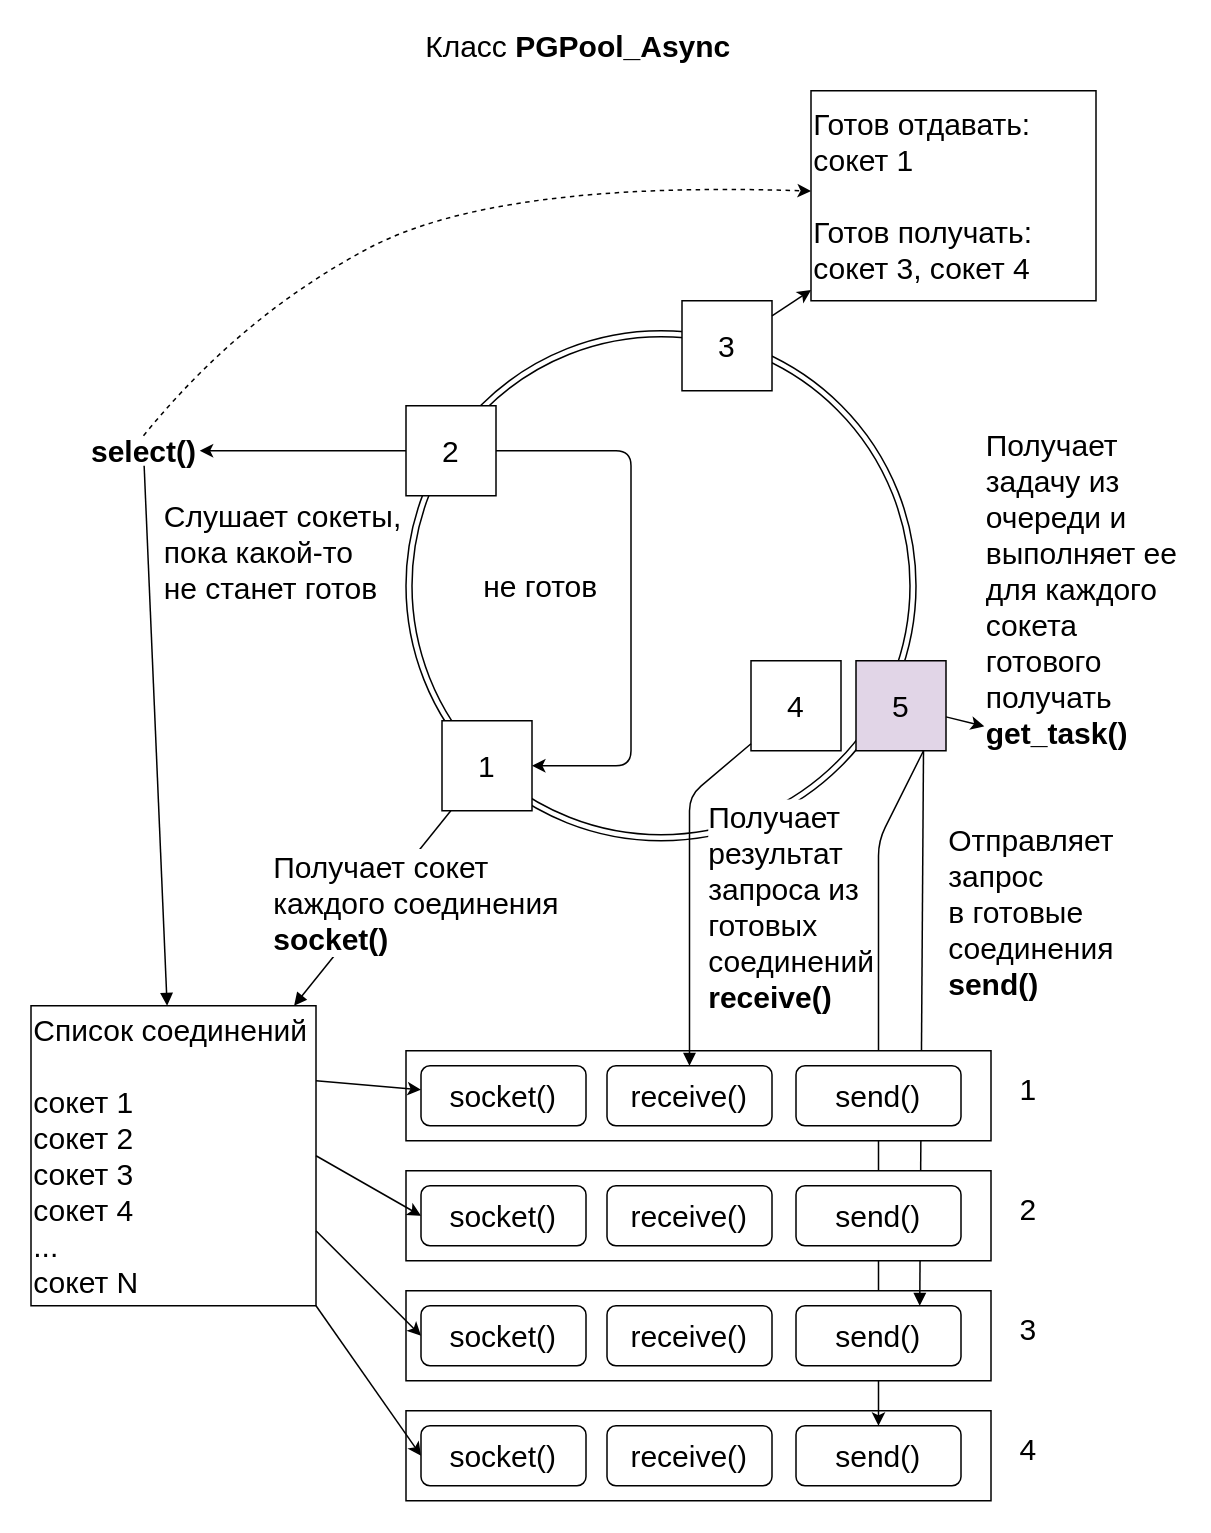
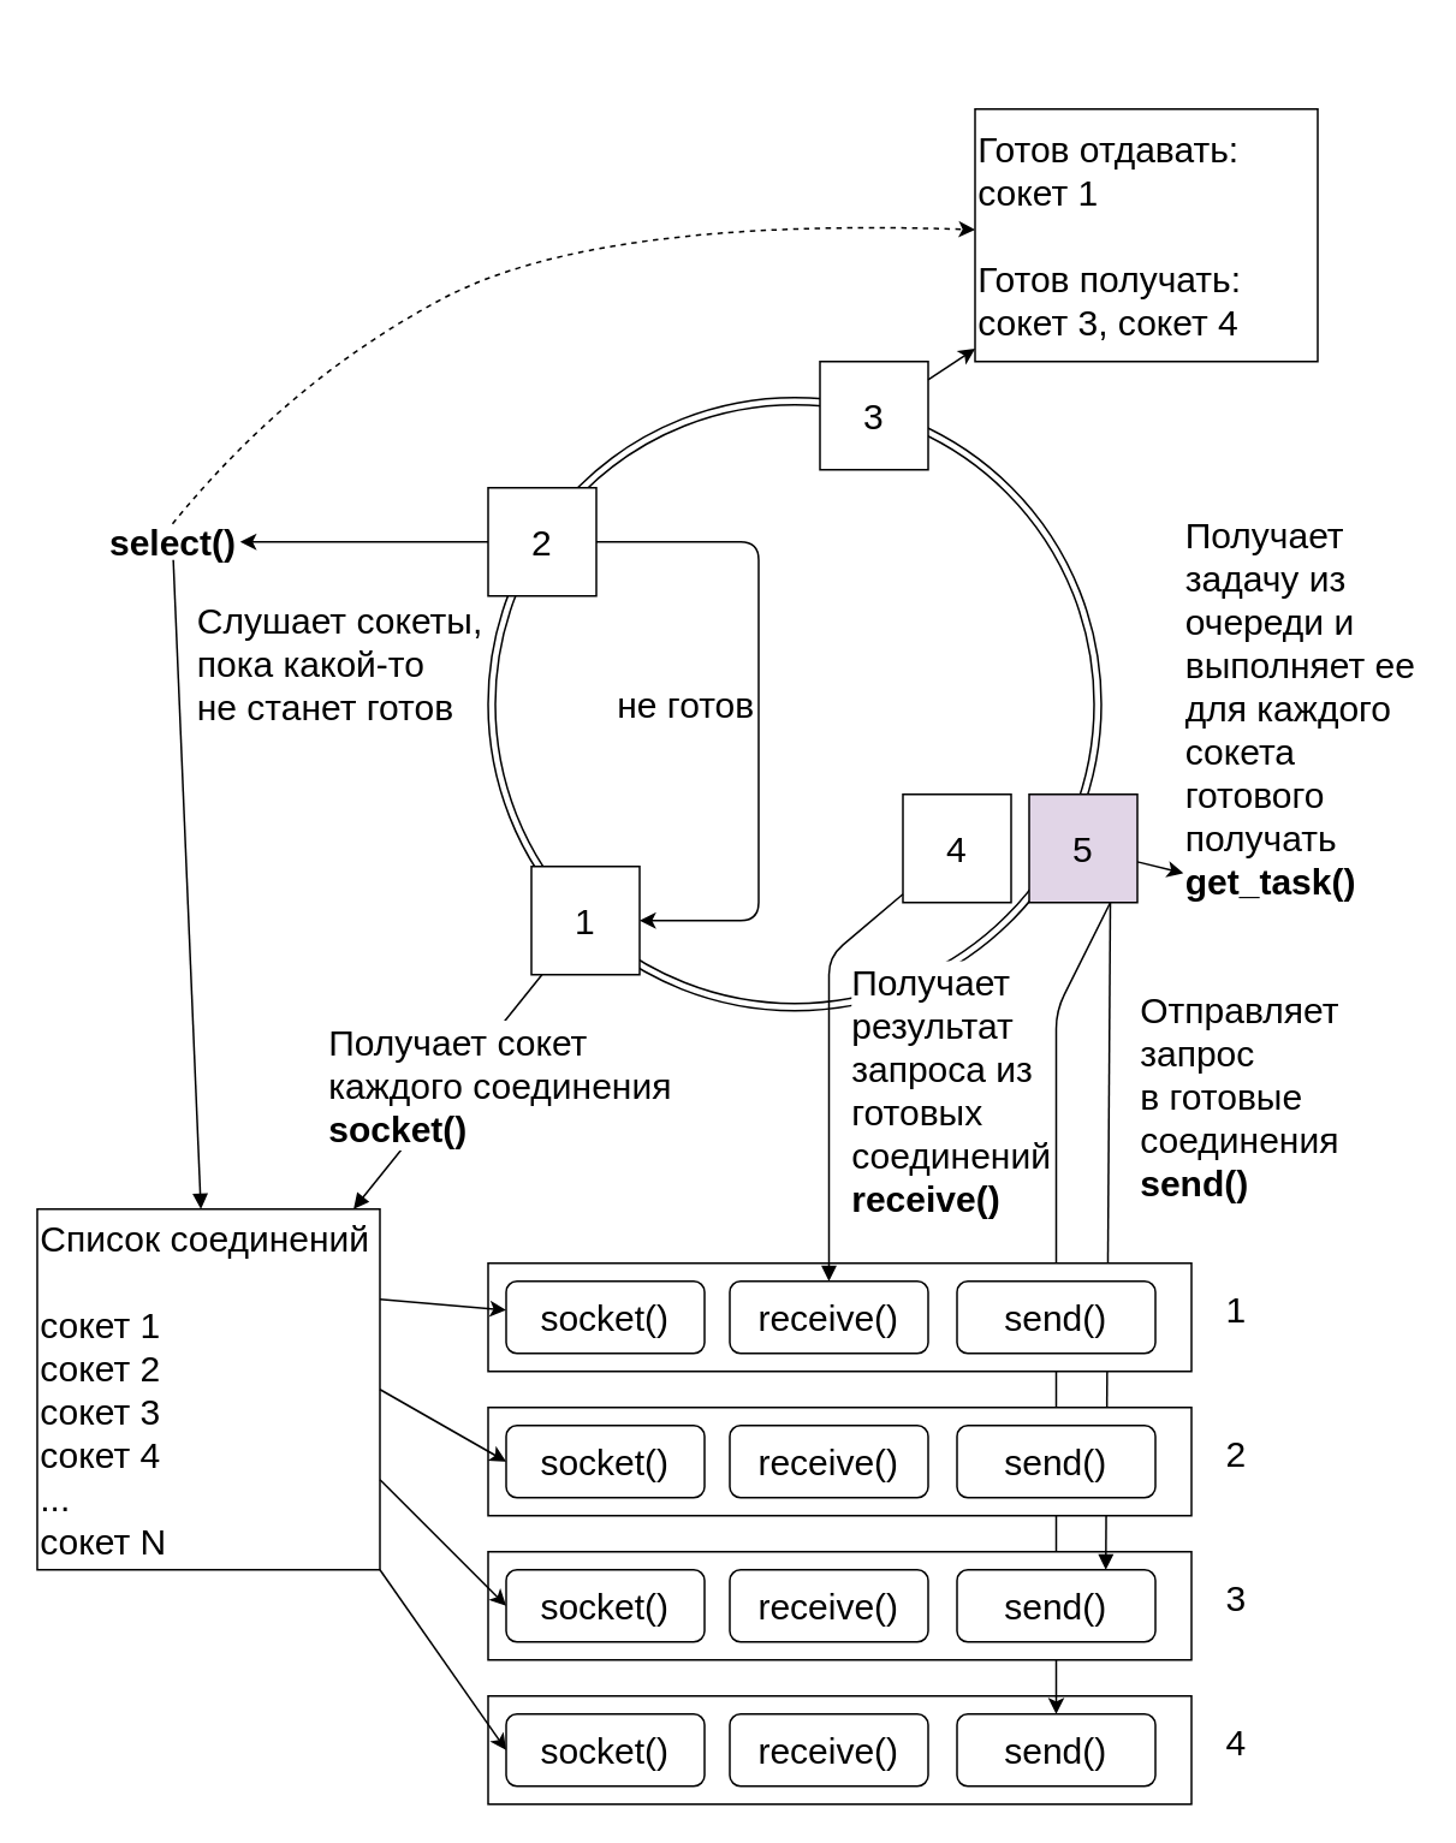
  <mxCell id="0" />
  <mxCell id="1" parent="0" />
  <mxCell id="2" value="" style="rounded=0;whiteSpace=wrap;html=1;fontSize=20;" vertex="1" parent="1"><mxGeometry x="270" y="940" width="390" height="60" as="geometry" /></mxCell>
  <mxCell id="3" value="" style="endArrow=classic;html=1;strokeWidth=1;fontSize=20;exitX=0.75;exitY=1;exitDx=0;exitDy=0;entryX=0.5;entryY=0;entryDx=0;entryDy=0;" edge="1" parent="1" source="26" target="37"><mxGeometry width="50" height="50" relative="1" as="geometry"><mxPoint x="-220" y="1010" as="sourcePoint" /><mxPoint x="-170" y="960" as="targetPoint" /><Array as="points"><mxPoint x="585" y="560" /></Array></mxGeometry></mxCell>
  <mxCell id="4" value="" style="rounded=0;whiteSpace=wrap;html=1;fontSize=20;" vertex="1" parent="1"><mxGeometry x="270" y="860" width="390" height="60" as="geometry" /></mxCell>
  <mxCell id="5" value="&lt;span&gt;Отправляет&lt;br&gt;запрос&lt;br&gt;&lt;div&gt;&lt;span&gt;в готовые&amp;nbsp;&lt;/span&gt;&lt;/div&gt;&lt;div&gt;&lt;span&gt;соединения&lt;/span&gt;&lt;/div&gt;&lt;div&gt;&lt;span&gt;&lt;b&gt;send()&lt;/b&gt;&lt;/span&gt;&lt;/div&gt;&lt;/span&gt;" style="html=1;verticalAlign=bottom;endArrow=block;strokeWidth=1;fontSize=20;align=left;entryX=0.75;entryY=0;entryDx=0;entryDy=0;exitX=0.75;exitY=1;exitDx=0;exitDy=0;" edge="1" parent="1" source="26" target="34"><mxGeometry x="-0.082" y="16" width="80" relative="1" as="geometry"><mxPoint x="671" y="520.002" as="sourcePoint" /><mxPoint x="603" y="810" as="targetPoint" /><Array as="points" /><mxPoint as="offset" /></mxGeometry></mxCell>
  <mxCell id="6" value="&lt;span&gt;Слушает сокеты, &lt;br&gt;пока какой-то &lt;br&gt;не станет готов&lt;/span&gt;" style="html=1;verticalAlign=bottom;endArrow=block;fontSize=20;align=left;" edge="1" parent="1" source="17" target="13"><mxGeometry x="-0.467" y="7" width="80" relative="1" as="geometry"><mxPoint x="50" y="490" as="sourcePoint" /><mxPoint x="70" y="570" as="targetPoint" /><mxPoint as="offset" /></mxGeometry></mxCell>
  <mxCell id="7" value="" style="ellipse;shape=doubleEllipse;whiteSpace=wrap;html=1;aspect=fixed;" vertex="1" parent="1"><mxGeometry x="270" y="220" width="340" height="340" as="geometry" /></mxCell>
- <mxCell id="8" value="Класс &lt;b&gt;PGPool_Async&lt;/b&gt;" style="text;html=1;strokeColor=none;fillColor=none;align=center;verticalAlign=middle;whiteSpace=wrap;rounded=0;fontSize=20;" vertex="1" parent="1"><mxGeometry x="270" y="20" width="230" height="20" as="geometry" /></mxCell>
  <mxCell id="9" value="" style="rounded=0;whiteSpace=wrap;html=1;fontSize=20;" vertex="1" parent="1"><mxGeometry x="270" y="700" width="390" height="60" as="geometry" /></mxCell>
  <mxCell id="10" value="socket()" style="rounded=1;whiteSpace=wrap;html=1;fontSize=20;" vertex="1" parent="1"><mxGeometry x="280" y="710" width="110" height="40" as="geometry" /></mxCell>
  <mxCell id="11" value="receive()" style="rounded=1;whiteSpace=wrap;html=1;fontSize=20;" vertex="1" parent="1"><mxGeometry x="404" y="710" width="110" height="40" as="geometry" /></mxCell>
  <mxCell id="12" value="send()" style="rounded=1;whiteSpace=wrap;html=1;fontSize=20;" vertex="1" parent="1"><mxGeometry x="530" y="710" width="110" height="40" as="geometry" /></mxCell>
  <mxCell id="13" value="Список соединений&lt;br&gt;&lt;br&gt;сокет 1&lt;br&gt;сокет 2&lt;br&gt;сокет 3&lt;br&gt;сокет 4&lt;br&gt;...&lt;br&gt;сокет N" style="rounded=0;whiteSpace=wrap;html=1;fontSize=20;align=left;" vertex="1" parent="1"><mxGeometry x="20" y="670" width="190" height="200" as="geometry" /></mxCell>
  <mxCell id="14" value="1" style="whiteSpace=wrap;html=1;aspect=fixed;fontSize=20;" vertex="1" parent="1"><mxGeometry x="294" y="480" width="60" height="60" as="geometry" /></mxCell>
  <mxCell id="15" value="Получает сокет&amp;nbsp;&lt;br&gt;каждого соединения&lt;br&gt;&lt;b&gt;socket()&lt;/b&gt;" style="html=1;verticalAlign=bottom;endArrow=block;fontSize=20;align=left;" edge="1" parent="1" source="14" target="13"><mxGeometry x="0.835" y="-31" width="80" relative="1" as="geometry"><mxPoint x="90" y="960" as="sourcePoint" /><mxPoint x="170" y="960" as="targetPoint" /><mxPoint as="offset" /></mxGeometry></mxCell>
  <mxCell id="16" value="2" style="whiteSpace=wrap;html=1;aspect=fixed;fontSize=20;" vertex="1" parent="1"><mxGeometry x="270" y="270" width="60" height="60" as="geometry" /></mxCell>
  <mxCell id="17" value="&lt;b&gt;select()&lt;/b&gt;" style="text;html=1;strokeColor=none;fillColor=none;align=center;verticalAlign=middle;whiteSpace=wrap;rounded=0;fontSize=20;" vertex="1" parent="1"><mxGeometry x="57.5" y="290" width="75" height="20" as="geometry" /></mxCell>
  <mxCell id="18" value="" style="endArrow=classic;html=1;fontSize=20;" edge="1" parent="1" source="16" target="17"><mxGeometry width="50" height="50" relative="1" as="geometry"><mxPoint x="170" y="450" as="sourcePoint" /><mxPoint x="220" y="400" as="targetPoint" /></mxGeometry></mxCell>
  <mxCell id="19" value="3" style="whiteSpace=wrap;html=1;aspect=fixed;fontSize=20;" vertex="1" parent="1"><mxGeometry x="454" y="200" width="60" height="60" as="geometry" /></mxCell>
  <mxCell id="20" value="" style="edgeStyle=segmentEdgeStyle;endArrow=classic;html=1;fontSize=20;" edge="1" parent="1" source="16" target="14"><mxGeometry width="50" height="50" relative="1" as="geometry"><mxPoint x="420" y="310" as="sourcePoint" /><mxPoint x="404" y="400" as="targetPoint" /><Array as="points"><mxPoint x="420" y="300" /><mxPoint x="420" y="510" /></Array></mxGeometry></mxCell>
- <mxCell id="21" value="не готов" style="text;html=1;strokeColor=none;fillColor=none;align=center;verticalAlign=middle;whiteSpace=wrap;rounded=0;fontSize=20;" vertex="1" parent="1"><mxGeometry x="320" y="380" width="80" height="20" as="geometry" /></mxCell>
+ <mxCell id="21" value="не готов" style="text;html=1;strokeColor=none;fillColor=none;align=center;verticalAlign=middle;whiteSpace=wrap;rounded=0;fontSize=20;" vertex="1" parent="1"><mxGeometry x="340" y="380" width="80" height="20" as="geometry" /></mxCell>
  <mxCell id="22" value="Готов отдавать:&lt;br&gt;сокет 1&lt;br&gt;&lt;br&gt;Готов получать:&lt;br&gt;сокет 3, сокет 4" style="rounded=0;whiteSpace=wrap;html=1;fontSize=20;align=left;" vertex="1" parent="1"><mxGeometry x="540" y="60" width="190" height="140" as="geometry" /></mxCell>
  <mxCell id="23" value="" style="curved=1;endArrow=classic;html=1;fontSize=20;exitX=0.5;exitY=0;exitDx=0;exitDy=0;dashed=1;strokeWidth=1;" edge="1" parent="1" source="17" target="22"><mxGeometry width="50" height="50" relative="1" as="geometry"><mxPoint x="-210" y="330" as="sourcePoint" /><mxPoint x="130" y="110" as="targetPoint" /><Array as="points"><mxPoint x="160" y="210" /><mxPoint x="330" y="120" /></Array></mxGeometry></mxCell>
  <mxCell id="24" value="" style="endArrow=classic;html=1;strokeWidth=1;fontSize=20;" edge="1" parent="1" source="19" target="22"><mxGeometry width="50" height="50" relative="1" as="geometry"><mxPoint x="-170" y="470" as="sourcePoint" /><mxPoint x="-120" y="420" as="targetPoint" /></mxGeometry></mxCell>
  <mxCell id="25" value="4" style="whiteSpace=wrap;html=1;aspect=fixed;fontSize=20;" vertex="1" parent="1"><mxGeometry x="500" y="440" width="60" height="60" as="geometry" /></mxCell>
  <mxCell id="26" value="5" style="whiteSpace=wrap;html=1;aspect=fixed;fontSize=20;fillColor=#e1d5e7;" vertex="1" parent="1"><mxGeometry x="570" y="440" width="60" height="60" as="geometry" /></mxCell>
  <mxCell id="27" value="&lt;span&gt;Получает &lt;br&gt;результат&lt;br&gt;запроса из&lt;br&gt;готовых&amp;nbsp;&amp;nbsp;&lt;br&gt;соединений&lt;br&gt;&lt;div&gt;&lt;b&gt;receive()&lt;/b&gt;&lt;/div&gt;&lt;/span&gt;" style="html=1;verticalAlign=bottom;endArrow=block;strokeWidth=1;fontSize=20;align=left;" edge="1" parent="1" source="25" target="11"><mxGeometry x="0.743" y="11" width="80" relative="1" as="geometry"><mxPoint x="-280" y="620" as="sourcePoint" /><mxPoint x="-200" y="620" as="targetPoint" /><Array as="points"><mxPoint x="459" y="530" /></Array><mxPoint y="-1" as="offset" /></mxGeometry></mxCell>
  <mxCell id="28" value="" style="rounded=0;whiteSpace=wrap;html=1;fontSize=20;" vertex="1" parent="1"><mxGeometry x="270" y="780" width="390" height="60" as="geometry" /></mxCell>
  <mxCell id="29" value="socket()" style="rounded=1;whiteSpace=wrap;html=1;fontSize=20;" vertex="1" parent="1"><mxGeometry x="280" y="790" width="110" height="40" as="geometry" /></mxCell>
  <mxCell id="30" value="receive()" style="rounded=1;whiteSpace=wrap;html=1;fontSize=20;" vertex="1" parent="1"><mxGeometry x="404" y="790" width="110" height="40" as="geometry" /></mxCell>
  <mxCell id="31" value="send()" style="rounded=1;whiteSpace=wrap;html=1;fontSize=20;" vertex="1" parent="1"><mxGeometry x="530" y="790" width="110" height="40" as="geometry" /></mxCell>
  <mxCell id="32" value="socket()" style="rounded=1;whiteSpace=wrap;html=1;fontSize=20;" vertex="1" parent="1"><mxGeometry x="280" y="870" width="110" height="40" as="geometry" /></mxCell>
  <mxCell id="33" value="receive()" style="rounded=1;whiteSpace=wrap;html=1;fontSize=20;" vertex="1" parent="1"><mxGeometry x="404" y="870" width="110" height="40" as="geometry" /></mxCell>
  <mxCell id="34" value="send()" style="rounded=1;whiteSpace=wrap;html=1;fontSize=20;" vertex="1" parent="1"><mxGeometry x="530" y="870" width="110" height="40" as="geometry" /></mxCell>
  <mxCell id="35" value="socket()" style="rounded=1;whiteSpace=wrap;html=1;fontSize=20;" vertex="1" parent="1"><mxGeometry x="280" y="950" width="110" height="40" as="geometry" /></mxCell>
  <mxCell id="36" value="receive()" style="rounded=1;whiteSpace=wrap;html=1;fontSize=20;" vertex="1" parent="1"><mxGeometry x="404" y="950" width="110" height="40" as="geometry" /></mxCell>
  <mxCell id="37" value="send()" style="rounded=1;whiteSpace=wrap;html=1;fontSize=20;" vertex="1" parent="1"><mxGeometry x="530" y="950" width="110" height="40" as="geometry" /></mxCell>
  <mxCell id="38" value="Получает задачу из очереди и выполняет ее для каждого сокета готового получать&lt;br&gt;&lt;b&gt;get_task()&lt;/b&gt;" style="text;html=1;strokeColor=none;fillColor=none;align=left;verticalAlign=middle;whiteSpace=wrap;rounded=0;fontSize=20;" vertex="1" parent="1"><mxGeometry x="655" y="275" width="130" height="234" as="geometry" /></mxCell>
  <mxCell id="39" value="" style="endArrow=classic;html=1;strokeWidth=1;fontSize=20;entryX=0.004;entryY=0.892;entryDx=0;entryDy=0;entryPerimeter=0;" edge="1" parent="1" source="26" target="38"><mxGeometry width="50" height="50" relative="1" as="geometry"><mxPoint x="-210" y="550" as="sourcePoint" /><mxPoint x="-160" y="500" as="targetPoint" /></mxGeometry></mxCell>
  <mxCell id="40" value="1" style="text;html=1;strokeColor=none;fillColor=none;align=center;verticalAlign=middle;whiteSpace=wrap;rounded=0;fontSize=20;" vertex="1" parent="1"><mxGeometry x="665" y="715" width="40" height="20" as="geometry" /></mxCell>
  <mxCell id="41" value="2" style="text;html=1;strokeColor=none;fillColor=none;align=center;verticalAlign=middle;whiteSpace=wrap;rounded=0;fontSize=20;" vertex="1" parent="1"><mxGeometry x="665" y="795" width="40" height="20" as="geometry" /></mxCell>
  <mxCell id="42" value="3" style="text;html=1;strokeColor=none;fillColor=none;align=center;verticalAlign=middle;whiteSpace=wrap;rounded=0;fontSize=20;" vertex="1" parent="1"><mxGeometry x="665" y="875" width="40" height="20" as="geometry" /></mxCell>
  <mxCell id="43" value="4" style="text;html=1;strokeColor=none;fillColor=none;align=center;verticalAlign=middle;whiteSpace=wrap;rounded=0;fontSize=20;" vertex="1" parent="1"><mxGeometry x="665" y="955" width="40" height="20" as="geometry" /></mxCell>
  <mxCell id="44" value="" style="endArrow=classic;html=1;strokeWidth=1;fontSize=20;exitX=1;exitY=0.25;exitDx=0;exitDy=0;" edge="1" parent="1" source="13"><mxGeometry width="50" height="50" relative="1" as="geometry"><mxPoint x="-150" y="930" as="sourcePoint" /><mxPoint x="280" y="726" as="targetPoint" /></mxGeometry></mxCell>
  <mxCell id="45" value="" style="endArrow=classic;html=1;strokeWidth=1;fontSize=20;exitX=1;exitY=0.5;exitDx=0;exitDy=0;entryX=0;entryY=0.5;entryDx=0;entryDy=0;" edge="1" parent="1" source="13" target="29"><mxGeometry width="50" height="50" relative="1" as="geometry"><mxPoint x="89" y="1003" as="sourcePoint" /><mxPoint x="139" y="953" as="targetPoint" /></mxGeometry></mxCell>
  <mxCell id="46" value="" style="endArrow=classic;html=1;strokeWidth=1;fontSize=20;exitX=1;exitY=0.75;exitDx=0;exitDy=0;entryX=0;entryY=0.5;entryDx=0;entryDy=0;" edge="1" parent="1" source="13" target="32"><mxGeometry width="50" height="50" relative="1" as="geometry"><mxPoint x="42" y="1023" as="sourcePoint" /><mxPoint x="92" y="973" as="targetPoint" /></mxGeometry></mxCell>
  <mxCell id="47" value="" style="endArrow=classic;html=1;strokeWidth=1;fontSize=20;entryX=0;entryY=0.5;entryDx=0;entryDy=0;exitX=1;exitY=1;exitDx=0;exitDy=0;" edge="1" parent="1" source="13" target="35"><mxGeometry width="50" height="50" relative="1" as="geometry"><mxPoint x="45" y="967" as="sourcePoint" /><mxPoint x="95" y="917" as="targetPoint" /></mxGeometry></mxCell>
